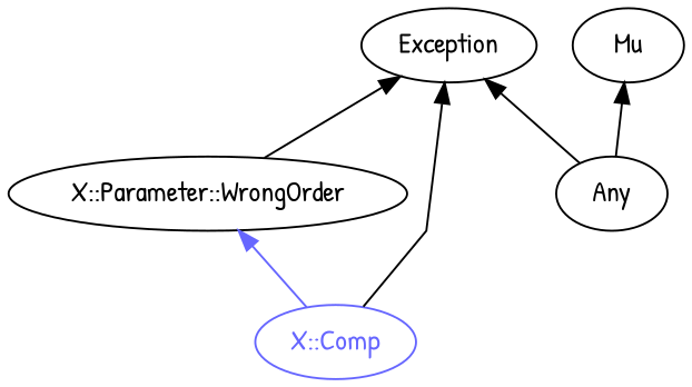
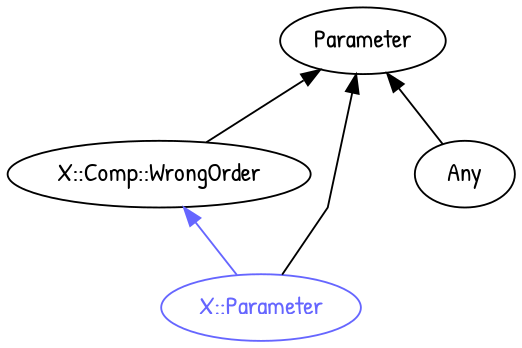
  digraph {
    fontname="Patrick Hand"
    rankdir=BT
    splines=polyline
    node [color="#000000" fontcolor="#000000" fontname="Patrick Hand"]
    edge [color="#000000" fontname="Patrick Hand"]
-   "X::Parameter::WrongOrder"
-   Exception
-   "X::Comp" [color="#6666FF" fontcolor="#6666FF"]
+   "X::Parameter::WrongOrder" [label="X::Comp::WrongOrder"]
+   Exception [label=Parameter]
+   "X::Comp" [color="#6666FF" fontcolor="#6666FF" label="X::Parameter"]
    Any
-   Mu
    "X::Parameter::WrongOrder" -> Exception
    "X::Comp" -> "X::Parameter::WrongOrder" [color="#6666FF"]
    "X::Comp" -> Exception
    Any -> Exception
-   Any -> Mu
  }
